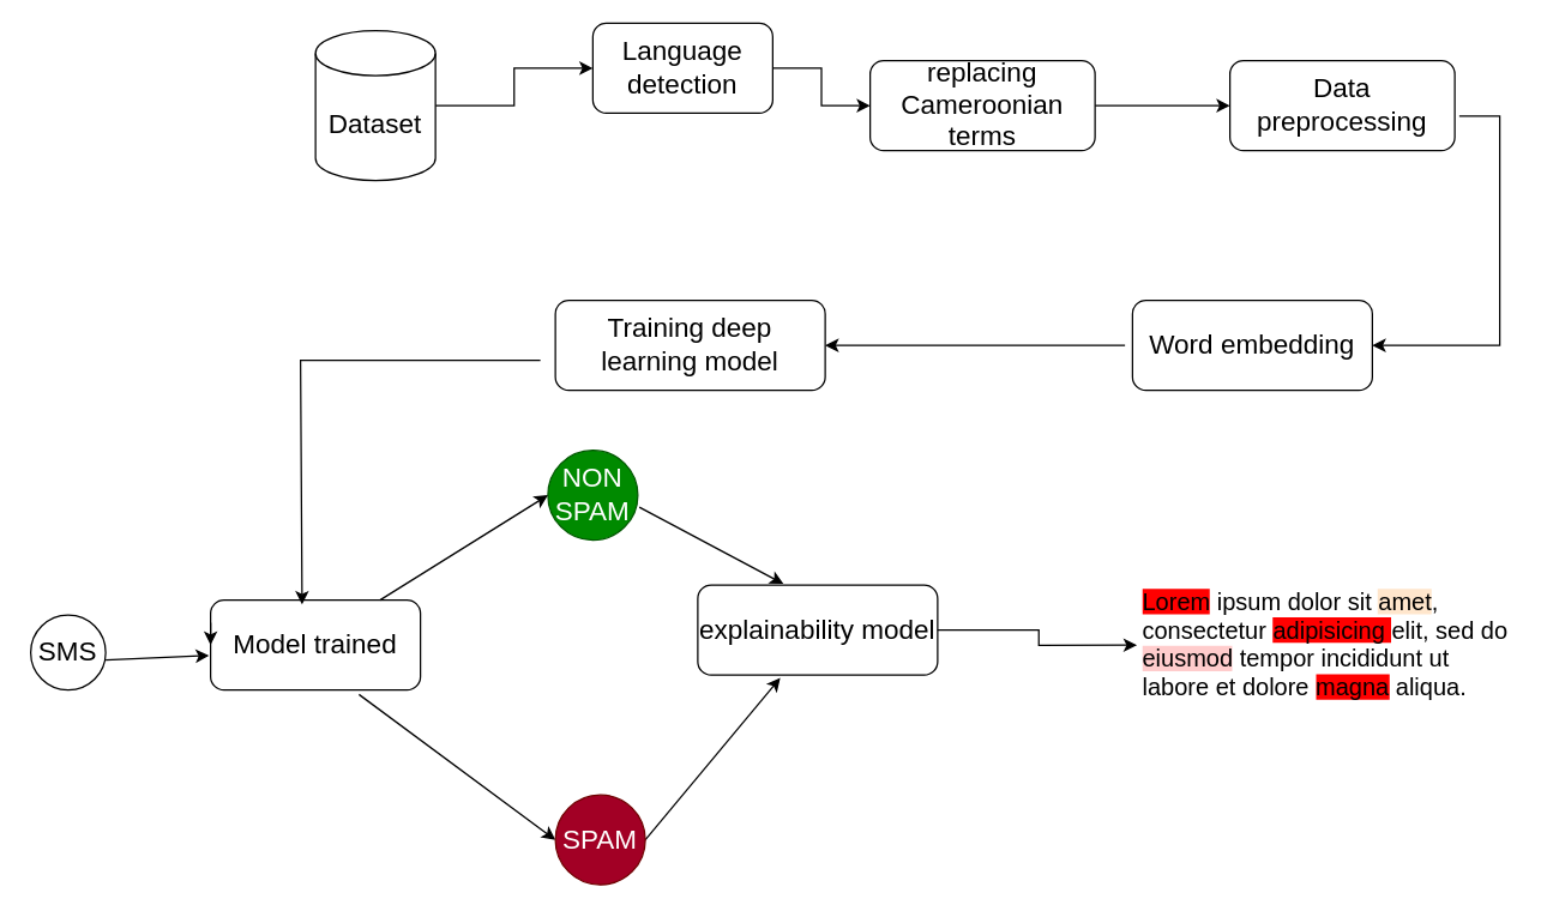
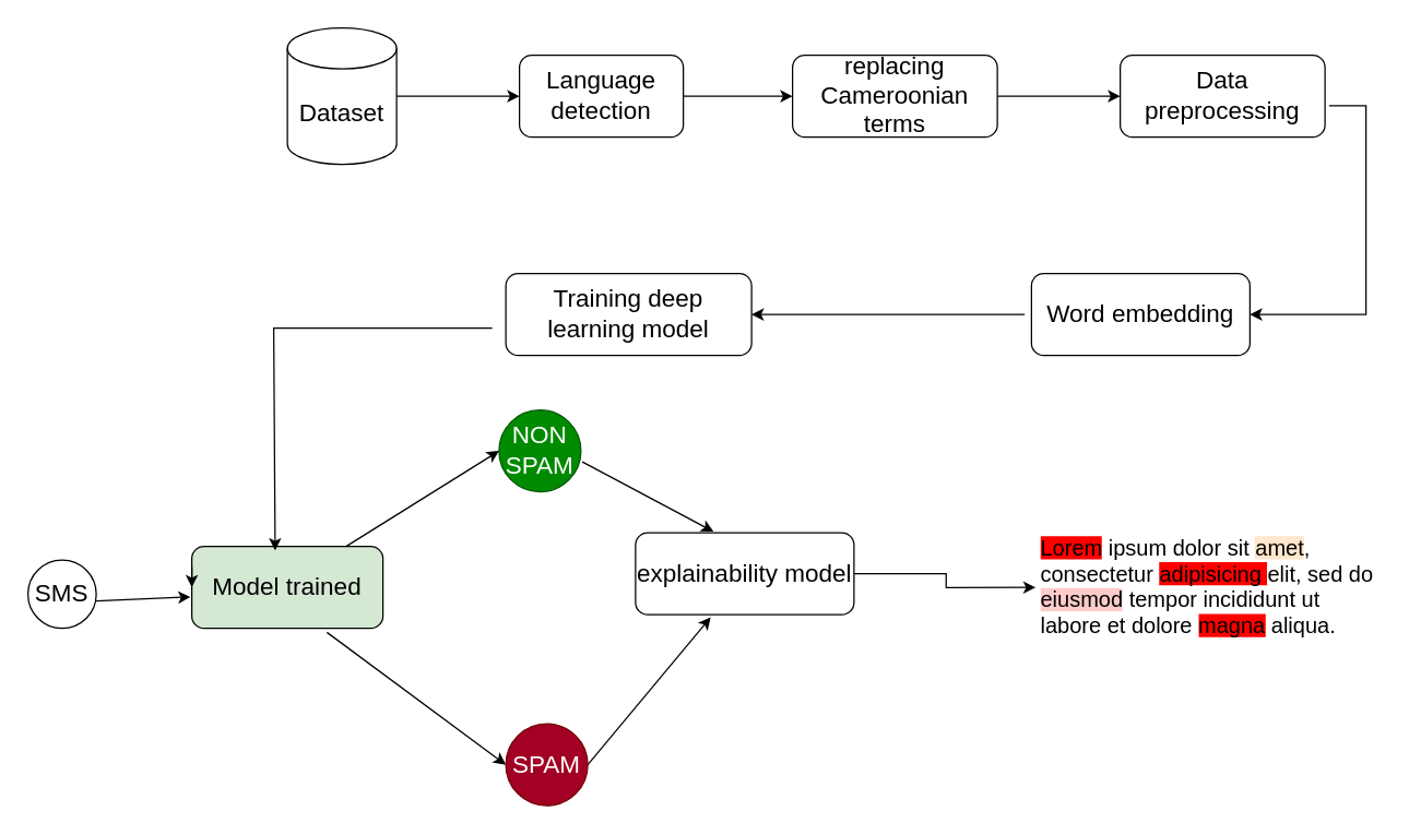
  <mxCell id="0" />
  <mxCell id="1" parent="0" />
  <mxCell id="2" value="&lt;font style=&quot;font-size: 18px;&quot;&gt;Data preprocessing&lt;/font&gt;" style="rounded=1;whiteSpace=wrap;html=1;" parent="1" vertex="1"><mxGeometry x="820" y="40" width="150" height="60" as="geometry" /></mxCell>
  <mxCell id="3" value="&lt;font style=&quot;font-size: 18px;&quot;&gt;Word embedding&lt;/font&gt;" style="rounded=1;whiteSpace=wrap;html=1;" parent="1" vertex="1"><mxGeometry x="755" y="200" width="160" height="60" as="geometry" /></mxCell>
  <mxCell id="4" value="&lt;font style=&quot;font-size: 18px;&quot;&gt;Training deep learning model&lt;/font&gt;" style="rounded=1;whiteSpace=wrap;html=1;" parent="1" vertex="1"><mxGeometry x="370" y="200" width="180" height="60" as="geometry" /></mxCell>
- <mxCell id="5" value="&lt;font style=&quot;font-size: 18px;&quot;&gt;Model trained&lt;/font&gt;" style="rounded=1;whiteSpace=wrap;html=1;" parent="1" vertex="1"><mxGeometry x="140" y="400" width="140" height="60" as="geometry" /></mxCell>
+ <mxCell id="5" value="&lt;font style=&quot;font-size: 18px;&quot;&gt;Model trained&lt;/font&gt;" style="rounded=1;whiteSpace=wrap;html=1;fillColor=#d5e8d4;" parent="1" vertex="1"><mxGeometry x="140" y="400" width="140" height="60" as="geometry" /></mxCell>
  <mxCell id="6" value="&lt;font style=&quot;font-size: 18px;&quot;&gt;SMS&lt;/font&gt;" style="ellipse;whiteSpace=wrap;html=1;aspect=fixed;" parent="1" vertex="1"><mxGeometry x="20" y="410" width="50" height="50" as="geometry" /></mxCell>
  <mxCell id="7" value="&lt;font style=&quot;font-size: 18px;&quot;&gt;NON SPAM&lt;/font&gt;" style="ellipse;whiteSpace=wrap;html=1;aspect=fixed;fillColor=#008a00;fontColor=#ffffff;strokeColor=#005700;" parent="1" vertex="1"><mxGeometry x="365" y="300" width="60" height="60" as="geometry" /></mxCell>
  <mxCell id="8" value="&lt;font style=&quot;font-size: 18px;&quot;&gt;explainability model&lt;/font&gt;" style="rounded=1;whiteSpace=wrap;html=1;" parent="1" vertex="1"><mxGeometry x="465" y="390" width="160" height="60" as="geometry" /></mxCell>
  <mxCell id="9" value="&lt;h1 style=&quot;margin-top: 0px;&quot;&gt;&lt;font style=&quot;font-size: 18px;&quot;&gt;&lt;br&gt;&lt;/font&gt;&lt;/h1&gt;&lt;p&gt;&lt;font size=&quot;3&quot;&gt;&lt;span style=&quot;background-color: rgb(255, 0, 0);&quot;&gt;Lorem&lt;/span&gt;&lt;font color=&quot;#ff8080&quot;&gt; &lt;/font&gt;ipsum dolor sit &lt;span style=&quot;background-color: rgb(255, 230, 204);&quot;&gt;amet&lt;/span&gt;, consectetur &lt;span style=&quot;background-color: rgb(255, 0, 0);&quot;&gt;adipisicing &lt;/span&gt;elit, sed do &lt;span style=&quot;background-color: rgb(255, 204, 204);&quot;&gt;eiusmod&lt;/span&gt; tempor incididunt ut labore et dolore &lt;span style=&quot;background-color: rgb(255, 0, 0);&quot;&gt;magna&lt;/span&gt; aliqua.&lt;/font&gt;&lt;/p&gt;" style="text;html=1;whiteSpace=wrap;overflow=hidden;rounded=0;" parent="1" vertex="1"><mxGeometry x="760" y="340" width="250" height="160" as="geometry" /></mxCell>
  <mxCell id="10" value="" style="endArrow=classic;html=1;rounded=0;exitX=0.707;exitY=1.05;exitDx=0;exitDy=0;exitPerimeter=0;entryX=0;entryY=0.5;entryDx=0;entryDy=0;" parent="1" source="5" target="15" edge="1"><mxGeometry width="50" height="50" relative="1" as="geometry"><mxPoint x="270" y="459.17" as="sourcePoint" /><mxPoint x="300.84" y="532.52" as="targetPoint" /><Array as="points" /></mxGeometry></mxCell>
  <mxCell id="11" value="" style="endArrow=classic;html=1;rounded=0;exitX=1.017;exitY=0.633;exitDx=0;exitDy=0;exitPerimeter=0;entryX=0.357;entryY=-0.014;entryDx=0;entryDy=0;entryPerimeter=0;" parent="1" source="7" target="8" edge="1"><mxGeometry width="50" height="50" relative="1" as="geometry"><mxPoint x="330" y="329.58" as="sourcePoint" /><mxPoint x="387" y="329.58" as="targetPoint" /></mxGeometry></mxCell>
  <mxCell id="12" value="" style="endArrow=classic;html=1;rounded=0;entryX=0.344;entryY=1.033;entryDx=0;entryDy=0;exitX=1;exitY=0.5;exitDx=0;exitDy=0;entryPerimeter=0;" parent="1" source="15" target="8" edge="1"><mxGeometry width="50" height="50" relative="1" as="geometry"><mxPoint x="340" y="540" as="sourcePoint" /><mxPoint x="397" y="539.58" as="targetPoint" /></mxGeometry></mxCell>
  <mxCell id="13" value="" style="endArrow=classic;html=1;rounded=0;exitX=1.05;exitY=0.375;exitDx=0;exitDy=0;exitPerimeter=0;entryX=0;entryY=0.5;entryDx=0;entryDy=0;" parent="1" target="7" edge="1"><mxGeometry width="50" height="50" relative="1" as="geometry"><mxPoint x="253" y="400" as="sourcePoint" /><mxPoint x="310" y="400" as="targetPoint" /></mxGeometry></mxCell>
  <mxCell id="14" style="edgeStyle=orthogonalEdgeStyle;rounded=0;orthogonalLoop=1;jettySize=auto;html=1;exitX=0;exitY=0.25;exitDx=0;exitDy=0;entryX=0;entryY=0.5;entryDx=0;entryDy=0;" edge="1" parent="1" source="5" target="5"><mxGeometry relative="1" as="geometry" /></mxCell>
  <mxCell id="15" value="&lt;font style=&quot;font-size: 18px;&quot;&gt;SPAM&lt;/font&gt;" style="ellipse;whiteSpace=wrap;html=1;aspect=fixed;fillColor=#a20025;fontColor=#ffffff;strokeColor=#6F0000;" parent="1" vertex="1"><mxGeometry x="370" y="530" width="60" height="60" as="geometry" /></mxCell>
  <mxCell id="16" style="edgeStyle=orthogonalEdgeStyle;rounded=0;orthogonalLoop=1;jettySize=auto;html=1;entryX=-0.008;entryY=0.563;entryDx=0;entryDy=0;entryPerimeter=0;" edge="1" parent="1" source="8" target="9"><mxGeometry relative="1" as="geometry" /></mxCell>
  <mxCell id="17" style="edgeStyle=orthogonalEdgeStyle;rounded=0;orthogonalLoop=1;jettySize=auto;html=1;entryX=0;entryY=0.5;entryDx=0;entryDy=0;" edge="1" parent="1" source="18" target="20"><mxGeometry relative="1" as="geometry" /></mxCell>
  <mxCell id="18" value="&lt;font style=&quot;font-size: 18px;&quot;&gt;Dataset&lt;/font&gt;" style="shape=cylinder3;whiteSpace=wrap;html=1;boundedLbl=1;backgroundOutline=1;size=15;" parent="1" vertex="1"><mxGeometry x="210" y="20" width="80" height="100" as="geometry" /></mxCell>
  <mxCell id="19" value="" style="edgeStyle=orthogonalEdgeStyle;rounded=0;orthogonalLoop=1;jettySize=auto;html=1;" edge="1" parent="1" source="20" target="22"><mxGeometry relative="1" as="geometry" /></mxCell>
- <mxCell id="20" value="&lt;font style=&quot;font-size: 18px;&quot;&gt;Language detection&lt;/font&gt;" style="rounded=1;whiteSpace=wrap;html=1;" vertex="1" parent="1"><mxGeometry x="395" y="15" width="120" height="60" as="geometry" /></mxCell>
+ <mxCell id="20" value="&lt;font style=&quot;font-size: 18px;&quot;&gt;Language detection&lt;/font&gt;" style="rounded=1;whiteSpace=wrap;html=1;" vertex="1" parent="1"><mxGeometry x="380" y="40" width="120" height="60" as="geometry" /></mxCell>
  <mxCell id="21" style="edgeStyle=orthogonalEdgeStyle;rounded=0;orthogonalLoop=1;jettySize=auto;html=1;entryX=0;entryY=0.5;entryDx=0;entryDy=0;" edge="1" parent="1" source="22" target="2"><mxGeometry relative="1" as="geometry" /></mxCell>
  <mxCell id="22" value="&lt;font style=&quot;font-size: 18px;&quot;&gt;replacing Cameroonian terms&lt;/font&gt;" style="whiteSpace=wrap;html=1;rounded=1;" vertex="1" parent="1"><mxGeometry x="580" y="40" width="150" height="60" as="geometry" /></mxCell>
  <mxCell id="23" value="" style="endArrow=classic;html=1;rounded=0;entryX=1;entryY=0.5;entryDx=0;entryDy=0;entryPerimeter=0;" edge="1" parent="1" target="4"><mxGeometry width="50" height="50" relative="1" as="geometry"><mxPoint x="750" y="230" as="sourcePoint" /><mxPoint x="510" y="250" as="targetPoint" /></mxGeometry></mxCell>
  <mxCell id="24" value="" style="endArrow=classic;html=1;rounded=0;exitX=1.02;exitY=0.617;exitDx=0;exitDy=0;exitPerimeter=0;entryX=1;entryY=0.5;entryDx=0;entryDy=0;" edge="1" parent="1" source="2" target="3"><mxGeometry width="50" height="50" relative="1" as="geometry"><mxPoint x="930" y="110" as="sourcePoint" /><mxPoint x="950" y="230" as="targetPoint" /><Array as="points"><mxPoint x="1000" y="77" /><mxPoint x="1000" y="230" /></Array></mxGeometry></mxCell>
  <mxCell id="25" value="" style="endArrow=classic;html=1;rounded=0;entryX=0.436;entryY=0.05;entryDx=0;entryDy=0;entryPerimeter=0;" edge="1" parent="1" target="5"><mxGeometry width="50" height="50" relative="1" as="geometry"><mxPoint x="360" y="240" as="sourcePoint" /><mxPoint x="190" y="360" as="targetPoint" /><Array as="points"><mxPoint x="200" y="240" /></Array></mxGeometry></mxCell>
  <mxCell id="26" value="" style="endArrow=classic;html=1;rounded=0;entryX=-0.007;entryY=0.617;entryDx=0;entryDy=0;entryPerimeter=0;" edge="1" parent="1" target="5"><mxGeometry width="50" height="50" relative="1" as="geometry"><mxPoint x="70" y="440" as="sourcePoint" /><mxPoint x="120" y="390" as="targetPoint" /><Array as="points" /></mxGeometry></mxCell>
